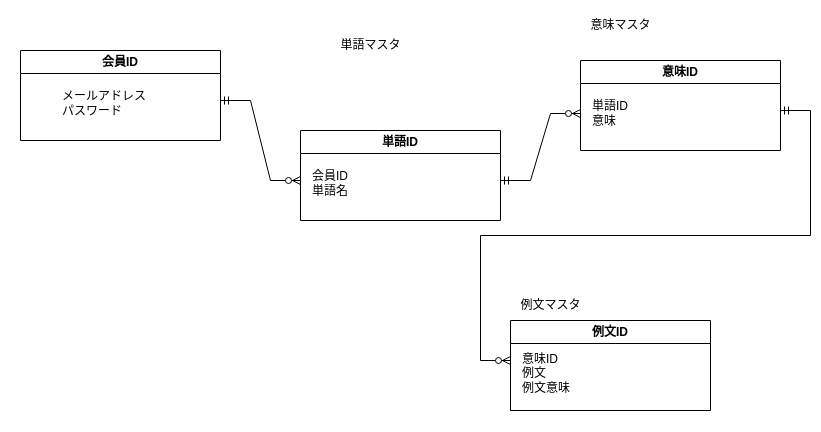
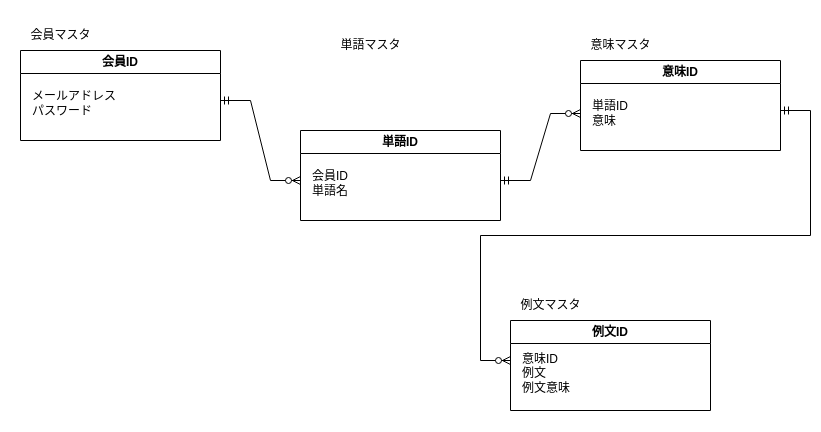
  <mxCell id="0" />
  <mxCell id="1" parent="0" />
  <mxCell id="2" value="会員ID" style="swimlane;whiteSpace=wrap;html=1;startSize=23;" parent="1" vertex="1"><mxGeometry x="20" y="50" width="200" height="90" as="geometry" /></mxCell>
- <mxCell id="3" value="メールアドレス&lt;br&gt;パスワード" style="text;html=1;align=left;verticalAlign=middle;resizable=0;points=[];autosize=1;strokeColor=none;fillColor=none;spacing=2;spacingTop=0;" parent="2" vertex="1"><mxGeometry x="40" y="33" width="110" height="40" as="geometry" /></mxCell>
+ <mxCell id="3" value="メールアドレス&lt;br&gt;パスワード" style="text;html=1;align=left;verticalAlign=middle;resizable=0;points=[];autosize=1;strokeColor=none;fillColor=none;spacing=2;spacingTop=0;" parent="2" vertex="1"><mxGeometry x="10" y="33" width="110" height="40" as="geometry" /></mxCell>
+ <mxCell id="4" value="会員マスタ" style="text;html=1;align=center;verticalAlign=middle;resizable=0;points=[];autosize=1;strokeColor=none;fillColor=none;" parent="1" vertex="1"><mxGeometry x="20" y="20" width="80" height="30" as="geometry" /></mxCell>
  <mxCell id="5" value="単語ID" style="swimlane;whiteSpace=wrap;html=1;startSize=23;" parent="1" vertex="1"><mxGeometry x="300" y="130" width="200" height="90" as="geometry" /></mxCell>
  <mxCell id="6" value="会員ID&lt;br&gt;単語名" style="text;html=1;align=left;verticalAlign=middle;resizable=0;points=[];autosize=1;strokeColor=none;fillColor=none;spacing=2;spacingTop=0;" parent="5" vertex="1"><mxGeometry x="10" y="33" width="60" height="40" as="geometry" /></mxCell>
  <mxCell id="7" value="単語マスタ" style="text;html=1;align=center;verticalAlign=middle;resizable=0;points=[];autosize=1;strokeColor=none;fillColor=none;" parent="1" vertex="1"><mxGeometry x="330" y="30" width="80" height="30" as="geometry" /></mxCell>
  <mxCell id="8" value="意味ID" style="swimlane;whiteSpace=wrap;html=1;startSize=23;" parent="1" vertex="1"><mxGeometry x="580" y="60" width="200" height="90" as="geometry" /></mxCell>
  <mxCell id="9" value="単語ID&lt;br&gt;意味" style="text;html=1;align=left;verticalAlign=middle;resizable=0;points=[];autosize=1;strokeColor=none;fillColor=none;spacing=2;spacingTop=0;" parent="8" vertex="1"><mxGeometry x="10" y="33" width="60" height="40" as="geometry" /></mxCell>
- <mxCell id="10" value="意味マスタ" style="text;html=1;align=center;verticalAlign=middle;resizable=0;points=[];autosize=1;strokeColor=none;fillColor=none;" parent="1" vertex="1"><mxGeometry x="580" y="10" width="80" height="30" as="geometry" /></mxCell>
+ <mxCell id="10" value="意味マスタ" style="text;html=1;align=center;verticalAlign=middle;resizable=0;points=[];autosize=1;strokeColor=none;fillColor=none;" parent="1" vertex="1"><mxGeometry x="580" y="30" width="80" height="30" as="geometry" /></mxCell>
  <mxCell id="11" value="例文ID" style="swimlane;whiteSpace=wrap;html=1;startSize=23;" parent="1" vertex="1"><mxGeometry x="510" y="320" width="200" height="90" as="geometry" /></mxCell>
  <mxCell id="12" value="意味ID&lt;br&gt;例文&lt;br&gt;例文意味" style="text;html=1;align=left;verticalAlign=middle;resizable=0;points=[];autosize=1;strokeColor=none;fillColor=none;spacing=2;spacingTop=0;" parent="11" vertex="1"><mxGeometry x="10" y="28" width="70" height="50" as="geometry" /></mxCell>
  <mxCell id="13" value="例文マスタ" style="text;html=1;align=center;verticalAlign=middle;resizable=0;points=[];autosize=1;strokeColor=none;fillColor=none;" parent="1" vertex="1"><mxGeometry x="510" y="290" width="80" height="30" as="geometry" /></mxCell>
  <mxCell id="14" value="" style="edgeStyle=entityRelationEdgeStyle;fontSize=12;html=1;endArrow=ERzeroToMany;startArrow=ERmandOne;rounded=0;" parent="1" edge="1"><mxGeometry width="100" height="100" relative="1" as="geometry"><mxPoint x="220" y="100" as="sourcePoint" /><mxPoint x="300" y="180" as="targetPoint" /></mxGeometry></mxCell>
  <mxCell id="15" value="" style="edgeStyle=entityRelationEdgeStyle;fontSize=12;html=1;endArrow=ERzeroToMany;startArrow=ERmandOne;rounded=0;" parent="1" edge="1"><mxGeometry width="100" height="100" relative="1" as="geometry"><mxPoint x="500" y="180" as="sourcePoint" /><mxPoint x="580" y="113" as="targetPoint" /></mxGeometry></mxCell>
  <mxCell id="16" value="" style="edgeStyle=entityRelationEdgeStyle;fontSize=12;html=1;endArrow=ERzeroToMany;startArrow=ERmandOne;rounded=0;exitX=0.75;exitY=1;exitDx=0;exitDy=0;" parent="1" edge="1"><mxGeometry width="100" height="100" relative="1" as="geometry"><mxPoint x="780" y="110" as="sourcePoint" /><mxPoint x="510" y="360" as="targetPoint" /></mxGeometry></mxCell>
